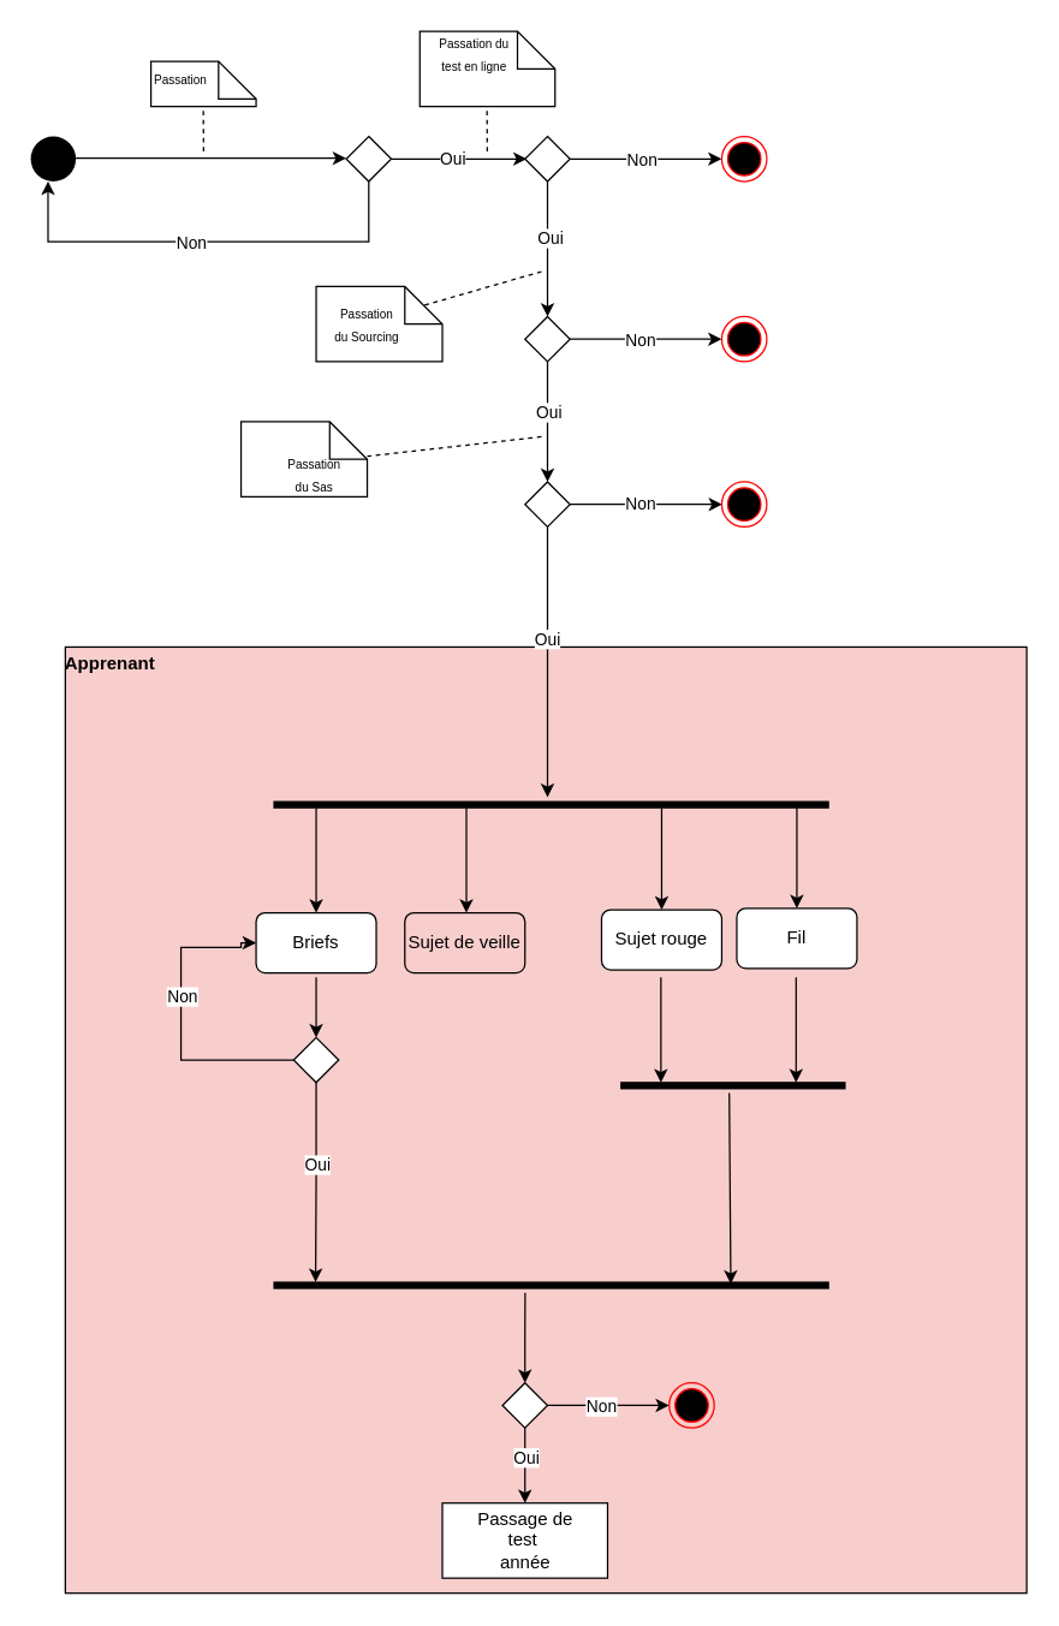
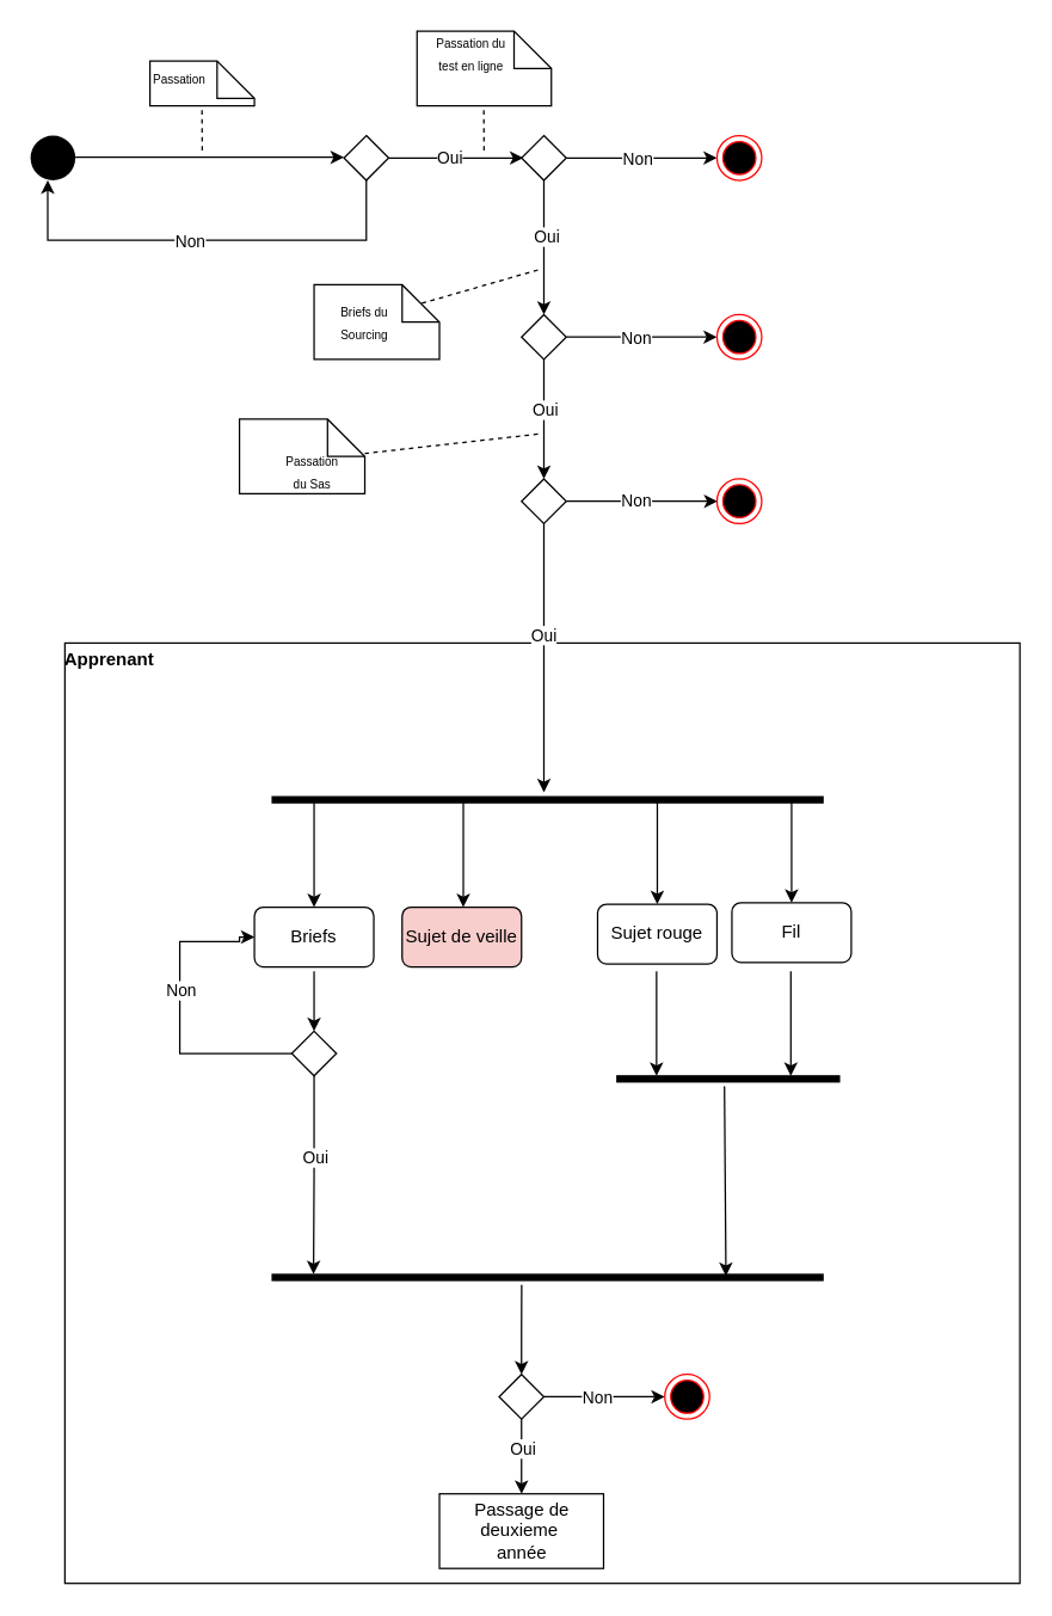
  <mxCell id="0" />
  <mxCell id="1" parent="0" />
- <mxCell id="2" value="&lt;p style=&quot;margin: 0px ; margin-top: 4px ; text-align: center&quot;&gt;&lt;/p&gt;&lt;div style=&quot;height: 2px&quot;&gt;&lt;b&gt;Apprenant&lt;/b&gt;&lt;/div&gt;" style="verticalAlign=top;align=left;overflow=fill;fontSize=12;fontFamily=Helvetica;html=1;movable=0;resizable=0;rotatable=0;deletable=0;editable=0;connectable=0;fillColor=#f8cecc;" parent="1" vertex="1"><mxGeometry x="43" y="430" width="640" height="630" as="geometry" /></mxCell>
+ <mxCell id="2" value="&lt;p style=&quot;margin: 0px ; margin-top: 4px ; text-align: center&quot;&gt;&lt;/p&gt;&lt;div style=&quot;height: 2px&quot;&gt;&lt;b&gt;Apprenant&lt;/b&gt;&lt;/div&gt;" style="verticalAlign=top;align=left;overflow=fill;fontSize=12;fontFamily=Helvetica;html=1;movable=0;resizable=0;rotatable=0;deletable=0;editable=0;connectable=0;" parent="1" vertex="1"><mxGeometry x="43" y="430" width="640" height="630" as="geometry" /></mxCell>
  <mxCell id="3" value="" style="ellipse;fillColor=#000000;strokeColor=none;" parent="1" vertex="1"><mxGeometry x="20" y="90" width="30" height="30" as="geometry" /></mxCell>
  <mxCell id="4" style="edgeStyle=orthogonalEdgeStyle;rounded=0;orthogonalLoop=1;jettySize=auto;html=1;entryX=0.383;entryY=0.997;entryDx=0;entryDy=0;entryPerimeter=0;" parent="1" source="8" target="3" edge="1"><mxGeometry relative="1" as="geometry"><mxPoint x="30" y="160" as="targetPoint" /><Array as="points"><mxPoint x="245" y="160" /><mxPoint x="32" y="160" /></Array></mxGeometry></mxCell>
  <mxCell id="5" value="Non" style="edgeLabel;html=1;align=center;verticalAlign=middle;resizable=0;points=[];" parent="4" vertex="1" connectable="0"><mxGeometry x="0.085" relative="1" as="geometry"><mxPoint as="offset" /></mxGeometry></mxCell>
  <mxCell id="6" style="edgeStyle=orthogonalEdgeStyle;rounded=0;orthogonalLoop=1;jettySize=auto;html=1;" parent="1" source="8" edge="1"><mxGeometry relative="1" as="geometry"><mxPoint x="350.233" y="105" as="targetPoint" /></mxGeometry></mxCell>
  <mxCell id="7" value="Oui" style="edgeLabel;html=1;align=center;verticalAlign=middle;resizable=0;points=[];" parent="6" vertex="1" connectable="0"><mxGeometry x="-0.123" y="1" relative="1" as="geometry"><mxPoint as="offset" /></mxGeometry></mxCell>
  <mxCell id="8" value="" style="rhombus;" parent="1" vertex="1"><mxGeometry x="230" y="90" width="30" height="30" as="geometry" /></mxCell>
  <mxCell id="9" value="" style="endArrow=classic;html=1;" parent="1" edge="1"><mxGeometry width="50" height="50" relative="1" as="geometry"><mxPoint x="50" y="104.5" as="sourcePoint" /><mxPoint x="230" y="104.5" as="targetPoint" /></mxGeometry></mxCell>
  <mxCell id="10" style="edgeStyle=orthogonalEdgeStyle;rounded=0;orthogonalLoop=1;jettySize=auto;html=1;" parent="1" source="14" edge="1"><mxGeometry relative="1" as="geometry"><mxPoint x="480" y="105" as="targetPoint" /></mxGeometry></mxCell>
  <mxCell id="11" value="Non" style="edgeLabel;html=1;align=center;verticalAlign=middle;resizable=0;points=[];" parent="10" vertex="1" connectable="0"><mxGeometry x="-0.083" relative="1" as="geometry"><mxPoint as="offset" /></mxGeometry></mxCell>
  <mxCell id="12" style="edgeStyle=orthogonalEdgeStyle;rounded=0;orthogonalLoop=1;jettySize=auto;html=1;" parent="1" source="14" edge="1"><mxGeometry relative="1" as="geometry"><mxPoint x="364" y="210" as="targetPoint" /></mxGeometry></mxCell>
  <mxCell id="13" value="Oui" style="edgeLabel;html=1;align=center;verticalAlign=middle;resizable=0;points=[];" parent="12" vertex="1" connectable="0"><mxGeometry x="-0.178" y="1" relative="1" as="geometry"><mxPoint as="offset" /></mxGeometry></mxCell>
  <mxCell id="14" value="" style="rhombus;" parent="1" vertex="1"><mxGeometry x="349" y="90" width="30" height="30" as="geometry" /></mxCell>
  <mxCell id="15" value="" style="ellipse;html=1;shape=endState;fillColor=#000000;strokeColor=#ff0000;" parent="1" vertex="1"><mxGeometry x="480" y="90" width="30" height="30" as="geometry" /></mxCell>
  <mxCell id="16" style="edgeStyle=orthogonalEdgeStyle;rounded=0;orthogonalLoop=1;jettySize=auto;html=1;" parent="1" source="20" edge="1"><mxGeometry relative="1" as="geometry"><mxPoint x="479.997" y="225" as="targetPoint" /></mxGeometry></mxCell>
  <mxCell id="17" value="Non" style="edgeLabel;html=1;align=center;verticalAlign=middle;resizable=0;points=[];" parent="16" vertex="1" connectable="0"><mxGeometry x="-0.096" relative="1" as="geometry"><mxPoint as="offset" /></mxGeometry></mxCell>
  <mxCell id="18" style="edgeStyle=orthogonalEdgeStyle;rounded=0;orthogonalLoop=1;jettySize=auto;html=1;" parent="1" source="20" edge="1"><mxGeometry relative="1" as="geometry"><mxPoint x="364" y="320" as="targetPoint" /></mxGeometry></mxCell>
  <mxCell id="19" value="Oui" style="edgeLabel;html=1;align=center;verticalAlign=middle;resizable=0;points=[];" parent="18" vertex="1" connectable="0"><mxGeometry x="-0.183" relative="1" as="geometry"><mxPoint as="offset" /></mxGeometry></mxCell>
  <mxCell id="20" value="" style="rhombus;" parent="1" vertex="1"><mxGeometry x="349" y="210" width="30" height="30" as="geometry" /></mxCell>
  <mxCell id="21" value="" style="ellipse;html=1;shape=endState;fillColor=#000000;strokeColor=#ff0000;" parent="1" vertex="1"><mxGeometry x="480" y="210" width="30" height="30" as="geometry" /></mxCell>
  <mxCell id="22" style="edgeStyle=orthogonalEdgeStyle;rounded=0;orthogonalLoop=1;jettySize=auto;html=1;" parent="1" source="26" edge="1"><mxGeometry relative="1" as="geometry"><mxPoint x="480.333" y="335" as="targetPoint" /></mxGeometry></mxCell>
  <mxCell id="23" value="Non" style="edgeLabel;html=1;align=center;verticalAlign=middle;resizable=0;points=[];" parent="22" vertex="1" connectable="0"><mxGeometry x="-0.099" y="1" relative="1" as="geometry"><mxPoint as="offset" /></mxGeometry></mxCell>
  <mxCell id="24" style="edgeStyle=orthogonalEdgeStyle;rounded=0;orthogonalLoop=1;jettySize=auto;html=1;" parent="1" source="26" edge="1"><mxGeometry relative="1" as="geometry"><mxPoint x="364" y="530" as="targetPoint" /></mxGeometry></mxCell>
  <mxCell id="25" value="Oui" style="edgeLabel;html=1;align=center;verticalAlign=middle;resizable=0;points=[];" parent="24" vertex="1" connectable="0"><mxGeometry x="-0.183" y="-1" relative="1" as="geometry"><mxPoint as="offset" /></mxGeometry></mxCell>
  <mxCell id="26" value="" style="rhombus;" parent="1" vertex="1"><mxGeometry x="349" y="320" width="30" height="30" as="geometry" /></mxCell>
  <mxCell id="27" value="" style="ellipse;html=1;shape=endState;fillColor=#000000;strokeColor=#ff0000;" parent="1" vertex="1"><mxGeometry x="480" y="320" width="30" height="30" as="geometry" /></mxCell>
  <mxCell id="28" value="" style="html=1;points=[];perimeter=orthogonalPerimeter;fillColor=#000000;strokeColor=none;rotation=90;" parent="1" vertex="1"><mxGeometry x="364" y="350" width="5" height="370" as="geometry" /></mxCell>
  <mxCell id="29" value="" style="endArrow=classic;html=1;" parent="1" edge="1"><mxGeometry width="50" height="50" relative="1" as="geometry"><mxPoint x="210" y="537" as="sourcePoint" /><mxPoint x="210" y="607" as="targetPoint" /></mxGeometry></mxCell>
  <mxCell id="30" value="" style="endArrow=classic;html=1;" parent="1" edge="1"><mxGeometry width="50" height="50" relative="1" as="geometry"><mxPoint x="310" y="537" as="sourcePoint" /><mxPoint x="310" y="607" as="targetPoint" /></mxGeometry></mxCell>
  <mxCell id="31" value="" style="endArrow=classic;html=1;" parent="1" edge="1"><mxGeometry width="50" height="50" relative="1" as="geometry"><mxPoint x="440" y="535" as="sourcePoint" /><mxPoint x="440" y="605" as="targetPoint" /></mxGeometry></mxCell>
  <mxCell id="32" value="" style="endArrow=classic;html=1;" parent="1" edge="1"><mxGeometry width="50" height="50" relative="1" as="geometry"><mxPoint x="530" y="534" as="sourcePoint" /><mxPoint x="530" y="604" as="targetPoint" /></mxGeometry></mxCell>
  <mxCell id="33" value="Briefs" style="rounded=1;whiteSpace=wrap;html=1;" parent="1" vertex="1"><mxGeometry x="170" y="607" width="80" height="40" as="geometry" /></mxCell>
  <mxCell id="34" value="Sujet de veille" style="rounded=1;whiteSpace=wrap;html=1;fillColor=#f8cecc;" parent="1" vertex="1"><mxGeometry x="269" y="607" width="80" height="40" as="geometry" /></mxCell>
  <mxCell id="35" value="Sujet rouge" style="rounded=1;whiteSpace=wrap;html=1;" parent="1" vertex="1"><mxGeometry x="400" y="605" width="80" height="40" as="geometry" /></mxCell>
  <mxCell id="36" value="Fil" style="rounded=1;whiteSpace=wrap;html=1;" parent="1" vertex="1"><mxGeometry x="490" y="604" width="80" height="40" as="geometry" /></mxCell>
  <mxCell id="37" value="" style="html=1;points=[];perimeter=orthogonalPerimeter;fillColor=#000000;strokeColor=none;rotation=90;" parent="1" vertex="1"><mxGeometry x="485" y="647" width="5" height="150" as="geometry" /></mxCell>
  <mxCell id="38" value="" style="html=1;points=[];perimeter=orthogonalPerimeter;fillColor=#000000;strokeColor=none;rotation=90;" parent="1" vertex="1"><mxGeometry x="364" y="670" width="5" height="370" as="geometry" /></mxCell>
  <mxCell id="39" value="" style="endArrow=classic;html=1;" parent="1" edge="1"><mxGeometry width="50" height="50" relative="1" as="geometry"><mxPoint x="439.5" y="650" as="sourcePoint" /><mxPoint x="439.5" y="720" as="targetPoint" /></mxGeometry></mxCell>
  <mxCell id="40" value="" style="endArrow=classic;html=1;" parent="1" edge="1"><mxGeometry width="50" height="50" relative="1" as="geometry"><mxPoint x="529.5" y="650" as="sourcePoint" /><mxPoint x="529.5" y="720" as="targetPoint" /></mxGeometry></mxCell>
  <mxCell id="41" style="edgeStyle=orthogonalEdgeStyle;rounded=0;orthogonalLoop=1;jettySize=auto;html=1;" parent="1" source="46" edge="1"><mxGeometry relative="1" as="geometry"><mxPoint x="349" y="1000" as="targetPoint" /></mxGeometry></mxCell>
  <mxCell id="42" value="Oui" style="edgeLabel;html=1;align=center;verticalAlign=middle;resizable=0;points=[];" parent="41" vertex="1" connectable="0"><mxGeometry x="-0.243" relative="1" as="geometry"><mxPoint as="offset" /></mxGeometry></mxCell>
  <mxCell id="43" style="edgeStyle=orthogonalEdgeStyle;rounded=0;orthogonalLoop=1;jettySize=auto;html=1;" parent="1" source="46" target="47" edge="1"><mxGeometry relative="1" as="geometry"><mxPoint x="460" y="935" as="targetPoint" /></mxGeometry></mxCell>
  <mxCell id="44" value="Non" style="edgeLabel;html=1;align=center;verticalAlign=middle;resizable=0;points=[];" parent="43" vertex="1" connectable="0"><mxGeometry x="-0.139" relative="1" as="geometry"><mxPoint as="offset" /></mxGeometry></mxCell>
  <mxCell id="45" style="edgeStyle=orthogonalEdgeStyle;rounded=0;orthogonalLoop=1;jettySize=auto;html=1;entryX=1.5;entryY=0.547;entryDx=0;entryDy=0;entryPerimeter=0;startArrow=classic;startFill=1;endArrow=none;endFill=0;" parent="1" source="46" target="38" edge="1"><mxGeometry relative="1" as="geometry" /></mxCell>
  <mxCell id="46" value="" style="rhombus;" parent="1" vertex="1"><mxGeometry x="334" y="920" width="30" height="30" as="geometry" /></mxCell>
  <mxCell id="47" value="" style="ellipse;html=1;shape=endState;fillColor=#000000;strokeColor=#ff0000;" parent="1" vertex="1"><mxGeometry x="445" y="920" width="30" height="30" as="geometry" /></mxCell>
- <mxCell id="48" value="Passage de &lt;br&gt;test&amp;nbsp;&lt;br&gt;année" style="html=1;" parent="1" vertex="1"><mxGeometry x="294" y="1000" width="110" height="50" as="geometry" /></mxCell>
+ <mxCell id="48" value="Passage de &lt;br&gt;deuxieme&amp;nbsp;&lt;br&gt;année" style="html=1;" parent="1" vertex="1"><mxGeometry x="294" y="1000" width="110" height="50" as="geometry" /></mxCell>
  <mxCell id="49" value="" style="endArrow=classic;html=1;entryX=0.3;entryY=0.177;entryDx=0;entryDy=0;entryPerimeter=0;" parent="1" target="38" edge="1"><mxGeometry width="50" height="50" relative="1" as="geometry"><mxPoint x="485" y="727" as="sourcePoint" /><mxPoint x="485" y="797" as="targetPoint" /></mxGeometry></mxCell>
  <mxCell id="50" style="edgeStyle=orthogonalEdgeStyle;rounded=0;orthogonalLoop=1;jettySize=auto;html=1;startArrow=none;startFill=0;endArrow=classic;endFill=1;entryX=0.061;entryY=0.924;entryDx=0;entryDy=0;entryPerimeter=0;" parent="1" source="55" target="38" edge="1"><mxGeometry relative="1" as="geometry"><mxPoint x="215" y="850" as="targetPoint" /><Array as="points"><mxPoint x="210" y="786" /><mxPoint x="210" y="786" /></Array></mxGeometry></mxCell>
  <mxCell id="51" value="Oui" style="edgeLabel;html=1;align=center;verticalAlign=middle;resizable=0;points=[];" parent="50" vertex="1" connectable="0"><mxGeometry x="-0.191" relative="1" as="geometry"><mxPoint as="offset" /></mxGeometry></mxCell>
  <mxCell id="52" style="edgeStyle=orthogonalEdgeStyle;rounded=0;orthogonalLoop=1;jettySize=auto;html=1;startArrow=classic;startFill=1;endArrow=none;endFill=0;" parent="1" source="55" edge="1"><mxGeometry relative="1" as="geometry"><mxPoint x="210" y="650" as="targetPoint" /></mxGeometry></mxCell>
  <mxCell id="53" style="edgeStyle=orthogonalEdgeStyle;rounded=0;orthogonalLoop=1;jettySize=auto;html=1;startArrow=none;startFill=0;endArrow=classic;endFill=1;entryX=0;entryY=0.5;entryDx=0;entryDy=0;" parent="1" source="55" target="33" edge="1"><mxGeometry relative="1" as="geometry"><mxPoint x="140" y="630" as="targetPoint" /><Array as="points"><mxPoint x="120" y="705" /><mxPoint x="120" y="630" /><mxPoint x="160" y="630" /><mxPoint x="160" y="627" /></Array></mxGeometry></mxCell>
  <mxCell id="54" value="Non" style="edgeLabel;html=1;align=center;verticalAlign=middle;resizable=0;points=[];" parent="53" vertex="1" connectable="0"><mxGeometry x="0.159" relative="1" as="geometry"><mxPoint as="offset" /></mxGeometry></mxCell>
  <mxCell id="55" value="" style="rhombus;" parent="1" vertex="1"><mxGeometry x="195" y="690" width="30" height="30" as="geometry" /></mxCell>
  <mxCell id="56" value="" style="group" parent="1" vertex="1" connectable="0"><mxGeometry x="100" y="40" width="70" height="30" as="geometry" /></mxCell>
  <mxCell id="57" value="" style="shape=note2;boundedLbl=1;whiteSpace=wrap;html=1;size=25;verticalAlign=top;align=center;" parent="56" vertex="1"><mxGeometry width="70" height="30" as="geometry" /></mxCell>
  <mxCell id="58" value="&lt;font style=&quot;font-size: 8px&quot;&gt;Passation&lt;/font&gt;" style="text;html=1;strokeColor=none;fillColor=none;align=center;verticalAlign=middle;whiteSpace=wrap;rounded=0;" parent="56" vertex="1"><mxGeometry y="4.5" width="40" height="15" as="geometry" /></mxCell>
  <mxCell id="59" value="" style="endArrow=none;dashed=1;html=1;" parent="1" edge="1"><mxGeometry width="50" height="50" relative="1" as="geometry"><mxPoint x="135.03" y="100" as="sourcePoint" /><mxPoint x="134.86" y="70" as="targetPoint" /></mxGeometry></mxCell>
  <mxCell id="60" value="" style="group" parent="1" vertex="1" connectable="0"><mxGeometry x="279" y="20" width="90" height="50" as="geometry" /></mxCell>
  <mxCell id="61" value="" style="shape=note2;boundedLbl=1;whiteSpace=wrap;html=1;size=25;verticalAlign=top;align=center;" parent="60" vertex="1"><mxGeometry width="90" height="50" as="geometry" /></mxCell>
  <mxCell id="62" value="&lt;font style=&quot;font-size: 8px&quot;&gt;Passation du test en ligne&lt;/font&gt;" style="text;html=1;strokeColor=none;fillColor=none;align=center;verticalAlign=middle;whiteSpace=wrap;rounded=0;" parent="60" vertex="1"><mxGeometry x="11" y="2.5" width="51.429" height="25" as="geometry" /></mxCell>
  <mxCell id="63" value="" style="endArrow=none;dashed=1;html=1;" parent="1" edge="1"><mxGeometry width="50" height="50" relative="1" as="geometry"><mxPoint x="323.88" y="100" as="sourcePoint" /><mxPoint x="323.71" y="70" as="targetPoint" /></mxGeometry></mxCell>
  <mxCell id="64" value="" style="group" parent="1" vertex="1" connectable="0"><mxGeometry x="210" y="190" width="84" height="50" as="geometry" /></mxCell>
  <mxCell id="65" value="" style="shape=note2;boundedLbl=1;whiteSpace=wrap;html=1;size=25;verticalAlign=top;align=center;" parent="64" vertex="1"><mxGeometry width="84" height="50" as="geometry" /></mxCell>
- <mxCell id="66" value="&lt;font style=&quot;font-size: 8px&quot;&gt;Passation du Sourcing&lt;/font&gt;" style="text;html=1;strokeColor=none;fillColor=none;align=center;verticalAlign=middle;whiteSpace=wrap;rounded=0;" parent="64" vertex="1"><mxGeometry x="10" y="12.5" width="48" height="25" as="geometry" /></mxCell>
+ <mxCell id="66" value="&lt;font style=&quot;font-size: 8px&quot;&gt;Briefs du Sourcing&lt;/font&gt;" style="text;html=1;strokeColor=none;fillColor=none;align=center;verticalAlign=middle;whiteSpace=wrap;rounded=0;" parent="64" vertex="1"><mxGeometry x="10" y="12.5" width="48" height="25" as="geometry" /></mxCell>
  <mxCell id="67" value="" style="endArrow=none;dashed=1;html=1;" parent="1" edge="1"><mxGeometry width="50" height="50" relative="1" as="geometry"><mxPoint x="360" y="180" as="sourcePoint" /><mxPoint x="280" y="203" as="targetPoint" /></mxGeometry></mxCell>
  <mxCell id="68" value="" style="group" parent="1" vertex="1" connectable="0"><mxGeometry x="160" y="280" width="84" height="50" as="geometry" /></mxCell>
  <mxCell id="69" value="" style="shape=note2;boundedLbl=1;whiteSpace=wrap;html=1;size=25;verticalAlign=top;align=center;" parent="68" vertex="1"><mxGeometry width="84" height="50" as="geometry" /></mxCell>
  <mxCell id="70" value="&lt;font style=&quot;font-size: 8px&quot;&gt;Passation du Sas&lt;/font&gt;" style="text;html=1;strokeColor=none;fillColor=none;align=center;verticalAlign=middle;whiteSpace=wrap;rounded=0;" parent="68" vertex="1"><mxGeometry x="25" y="22.5" width="48" height="25" as="geometry" /></mxCell>
  <mxCell id="71" value="" style="endArrow=none;dashed=1;html=1;" parent="1" edge="1"><mxGeometry width="50" height="50" relative="1" as="geometry"><mxPoint x="360" y="290" as="sourcePoint" /><mxPoint x="244" y="303" as="targetPoint" /></mxGeometry></mxCell>
